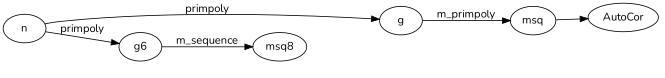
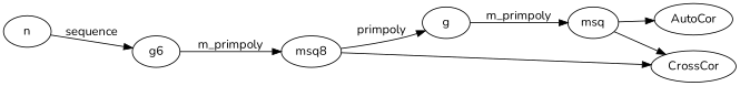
  digraph {
    fontname=Nunito
    rankdir=LR
    node [fontname=Nunito]
    edge [fontname=Nunito]
    n
    g
    n3 [label=g6]
    msq
    n5 [label=msq8]
    AutoCor
-   n -> g [label=primpoly]
-   n -> n3 [label=primpoly]
+   CrossCor
+   n5 -> g [label=primpoly]
+   n -> n3 [label=sequence]
    g -> msq [label=m_primpoly]
-   n3 -> n5 [label=m_sequence]
+   n3 -> n5 [label=m_primpoly]
    msq -> AutoCor
+   msq -> CrossCor
+   n5 -> CrossCor
  }
